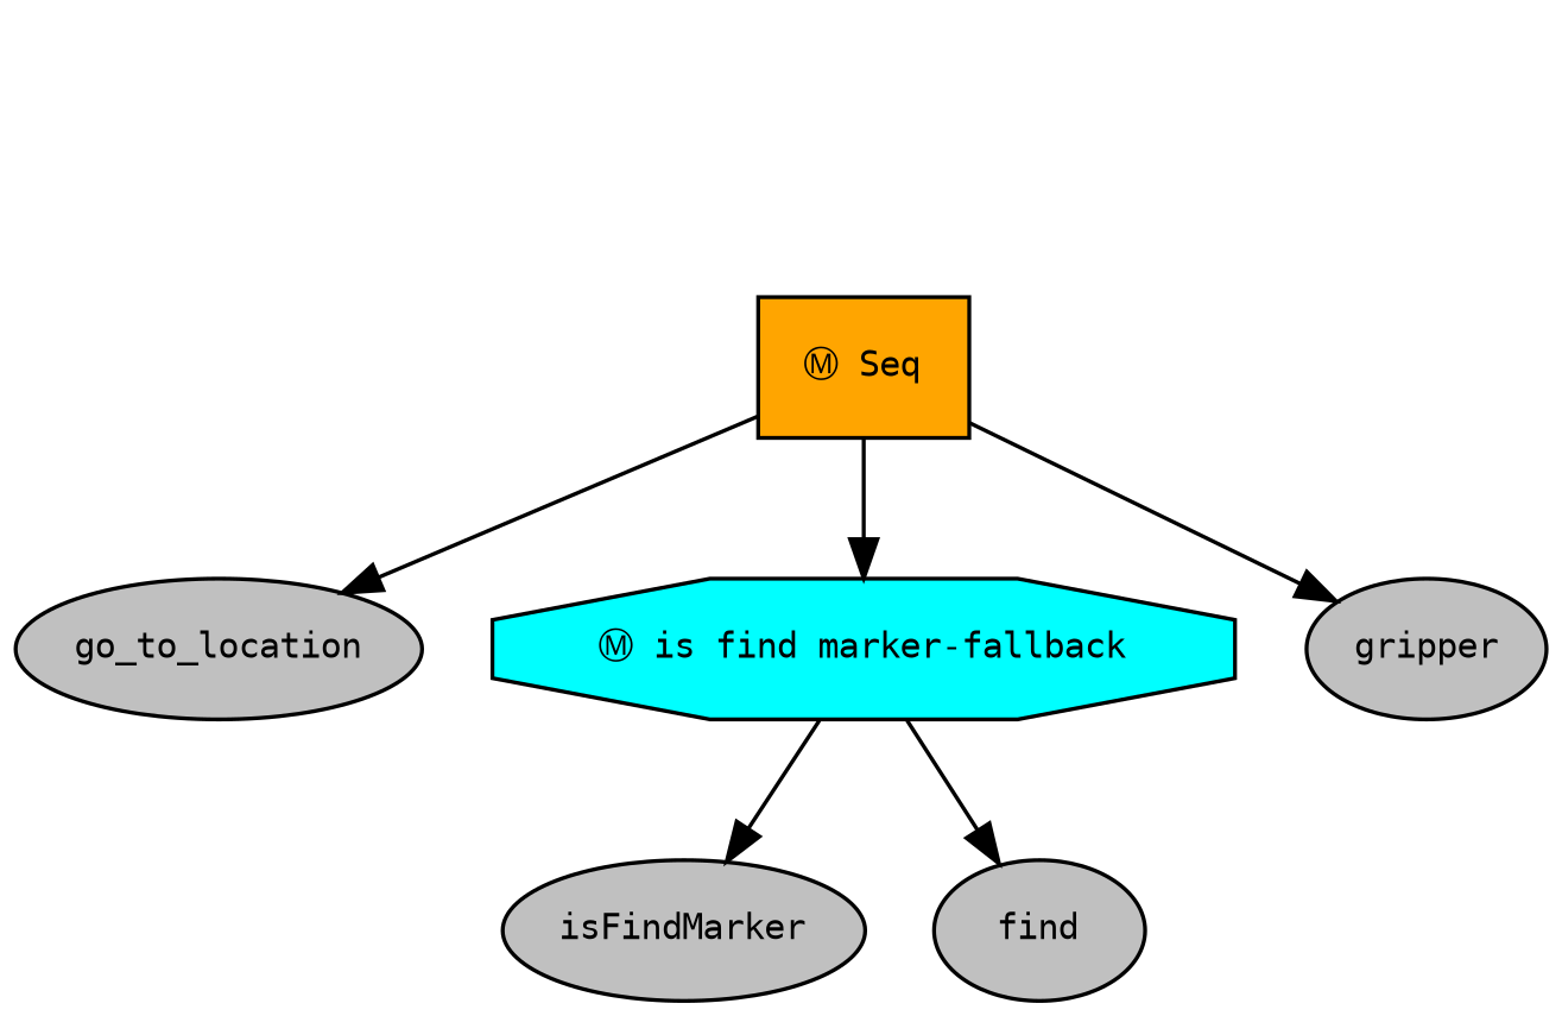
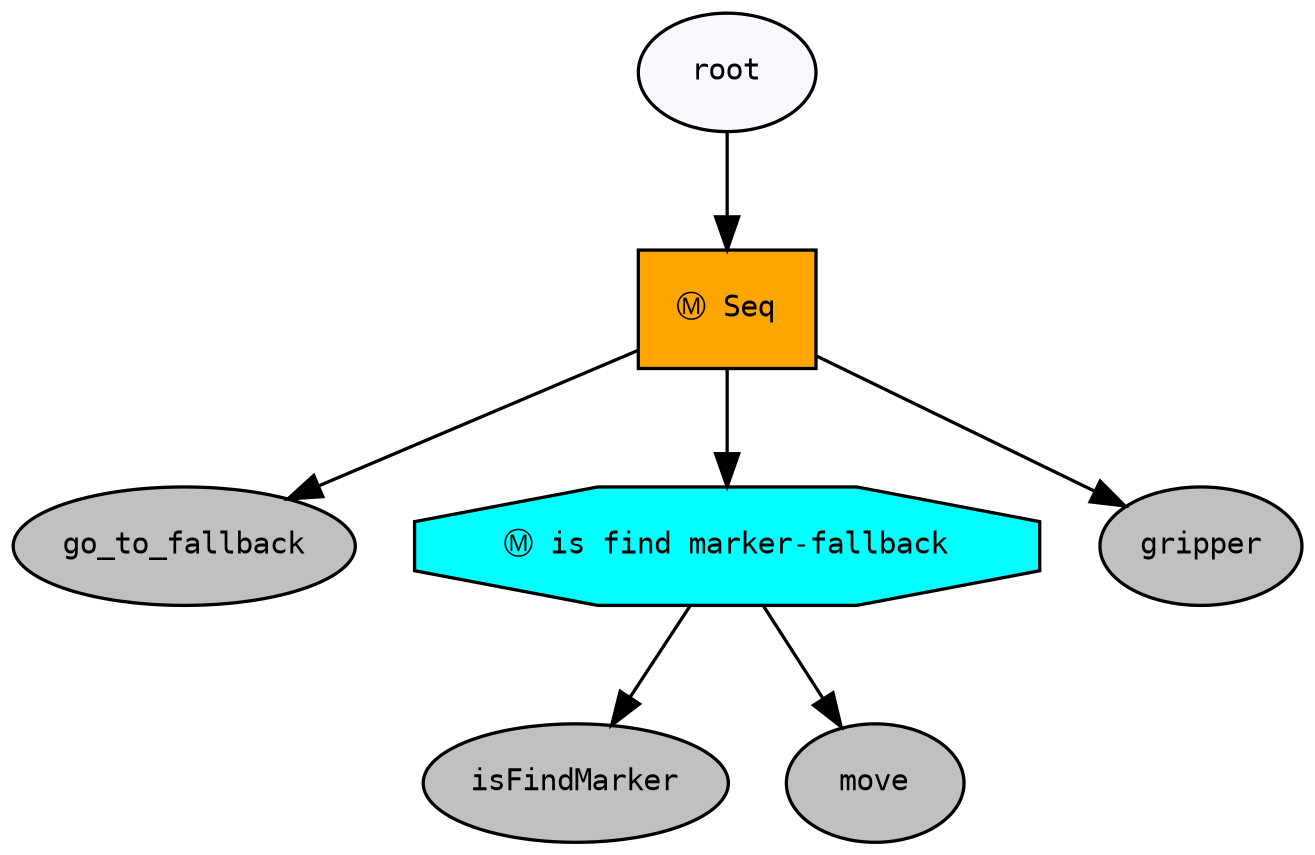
  digraph {
    fontname="DejaVu Sans Mono"
    ordering=out
    node [fillcolor=gray fontcolor=black fontname="DejaVu Sans Mono" fontsize=9 shape=ellipse style=filled]
    edge [fontname="DejaVu Sans Mono"]
+   n1 [fillcolor=ghostwhite label=root]
    n2 [fillcolor=orange label="Ⓜ Seq" shape=box]
-   n3 [label=go_to_location]
+   n3 [label=go_to_fallback]
    n4 [fillcolor=cyan label="Ⓜ is find marker-fallback" shape=octagon]
    n5 [label=gripper]
    n6 [label=isFindMarker]
-   n7 [label=find]
+   n7 [label=move]
+   n1 -> n2
    n2 -> n3
    n2 -> n4
    n2 -> n5
    n4 -> n6
    n4 -> n7
  }
